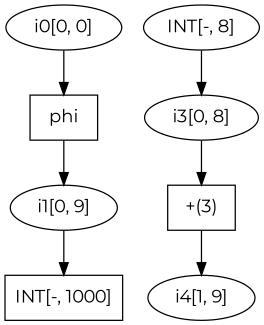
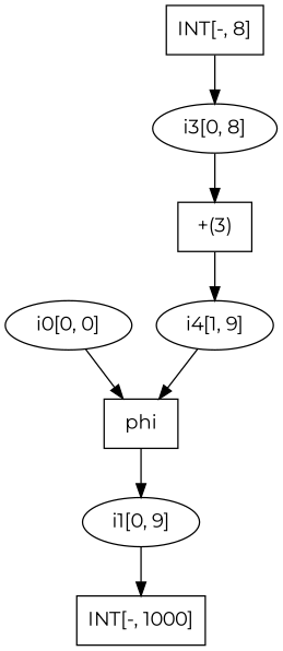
  digraph {
    fontname=Montserrat
    node [fontname=Montserrat]
    edge [fontname=Montserrat]
    n1 [label=" i1[0, 9] "]
    n2 [label="INT[-, 1000]" shape=box]
    n3 [label=" i0[0, 0] "]
    n4 [label=" phi " shape=box]
    n5 [label=" i3[0, 8] "]
    n6 [label="+(3)" shape=box]
    n7 [label=" i4[1, 9] "]
-   n8 [label="INT[-, 8]" shape=ellipse]
+   n8 [label="INT[-, 8]" shape=box]
    n1 -> n2
    n3 -> n4
    n4 -> n1
    n5 -> n6
    n6 -> n7
+   n7 -> n4
    n8 -> n5
  }
